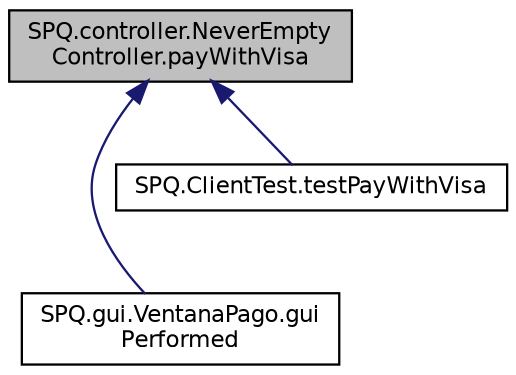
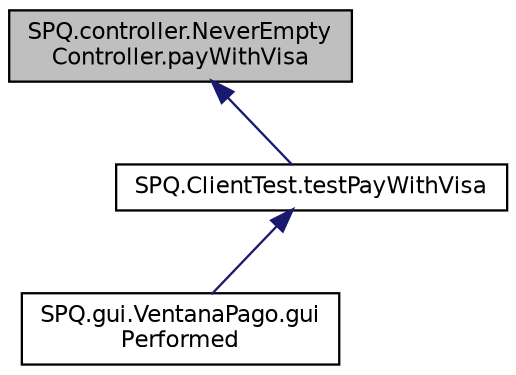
  digraph {
    rankdir=TB
    node [color=black fillcolor=white fontname=Helvetica fontsize=10 shape=record style=filled]
    edge [color=midnightblue dir=back fontname=Helvetica fontsize=10 labelfontname=Helvetica labelfontsize=10 style=solid]
    n1 [fillcolor=grey75 fontcolor=black height=0.2 label="SPQ.controller.NeverEmpty\lController.payWithVisa" width=0.4]
    n2 [height=0.2 label="SPQ.gui.VentanaPago.gui\lPerformed" width=0.4]
    n3 [height=0.2 label="SPQ.ClientTest.testPayWithVisa" width=0.4]
-   n1 -> n2
+   n3 -> n2
    n1 -> n3
  }
